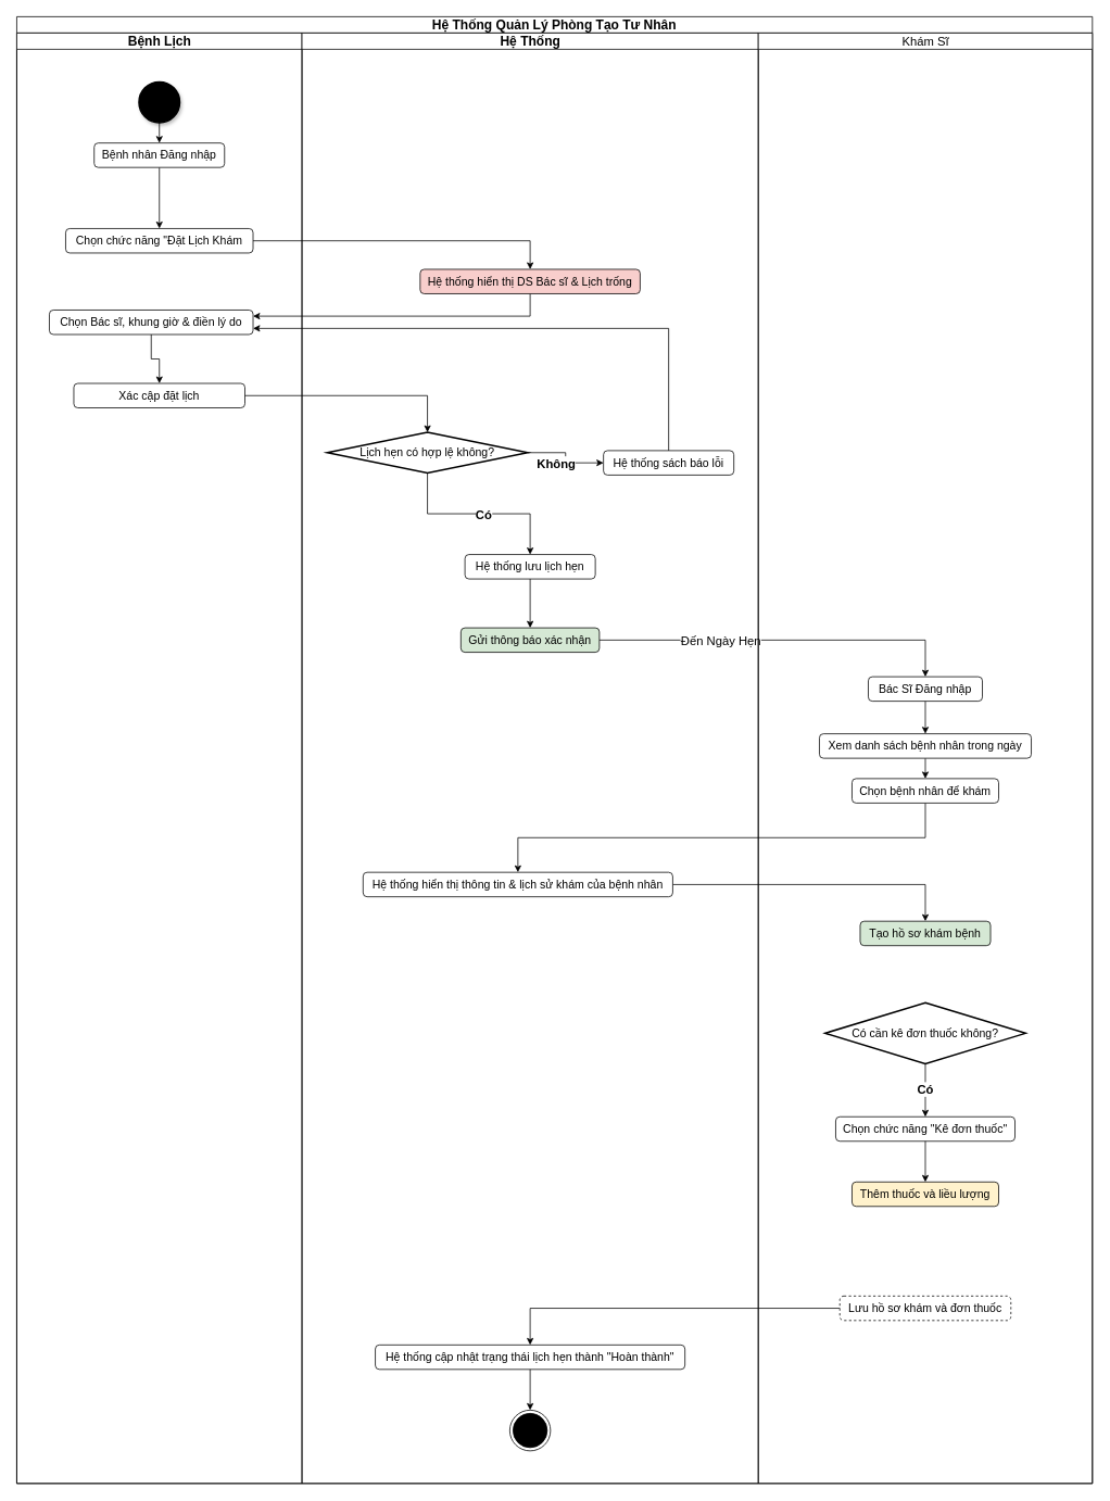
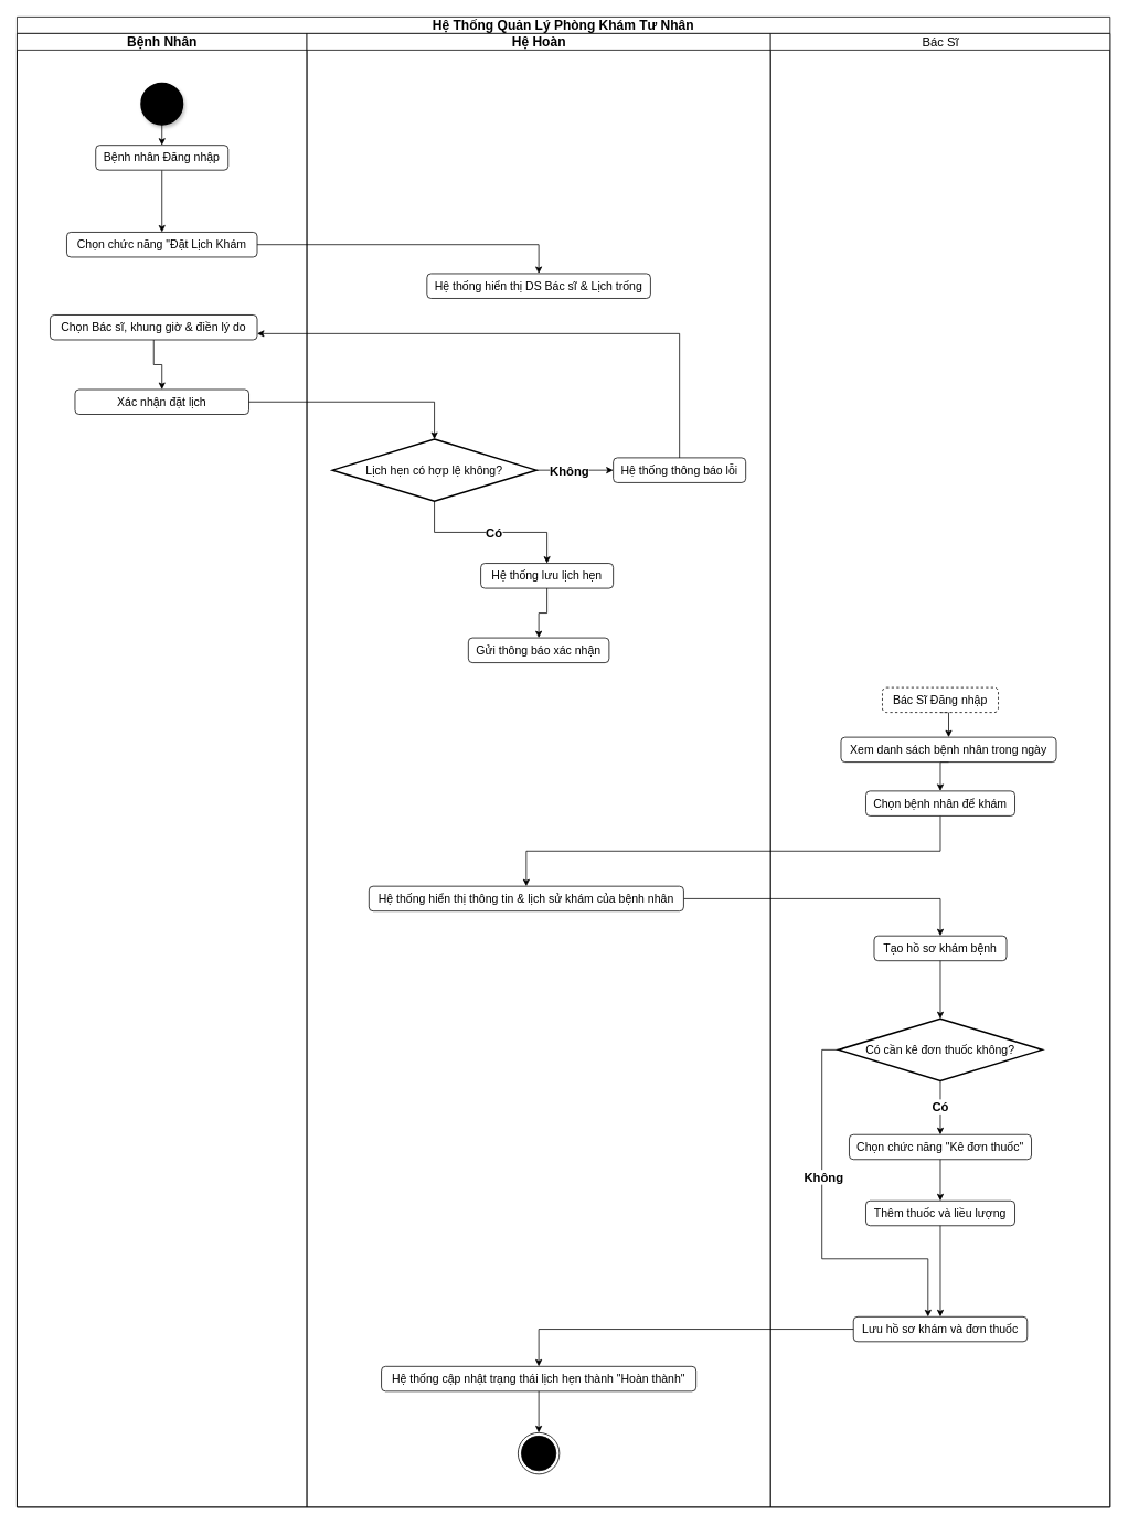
  <mxCell id="0" />
  <mxCell id="1" parent="0" />
- <mxCell id="2" value="Hệ Thống Quản Lý Phòng Tạo Tư Nhân" style="swimlane;html=1;childLayout=stackLayout;resizeParent=1;resizeParentMax=0;startSize=20;whiteSpace=wrap;fontSize=16;" vertex="1" parent="1"><mxGeometry x="20" y="20" width="1320" height="1800" as="geometry" /></mxCell>
+ <mxCell id="2" value="Hệ Thống Quản Lý Phòng Khám Tư Nhân" style="swimlane;html=1;childLayout=stackLayout;resizeParent=1;resizeParentMax=0;startSize=20;whiteSpace=wrap;fontSize=16;" vertex="1" parent="1"><mxGeometry x="20" y="20" width="1320" height="1800" as="geometry" /></mxCell>
  <mxCell id="3" style="edgeStyle=orthogonalEdgeStyle;rounded=0;orthogonalLoop=1;jettySize=auto;html=1;exitX=1;exitY=0.5;exitDx=0;exitDy=0;entryX=0.5;entryY=0;entryDx=0;entryDy=0;fontSize=14;" edge="1" parent="2" source="10" target="23"><mxGeometry relative="1" as="geometry" /></mxCell>
- <mxCell id="4" style="edgeStyle=orthogonalEdgeStyle;rounded=0;orthogonalLoop=1;jettySize=auto;html=1;exitX=0.5;exitY=1;exitDx=0;exitDy=0;entryX=1;entryY=0.25;entryDx=0;entryDy=0;fontSize=14;" edge="1" parent="2" source="23" target="12"><mxGeometry relative="1" as="geometry" /></mxCell>
- <mxCell id="5" value="Bệnh Lịch" style="swimlane;html=1;startSize=20;fontSize=16;" vertex="1" parent="2"><mxGeometry y="20" width="350" height="1780" as="geometry" /></mxCell>
+ <mxCell id="5" value="Bệnh Nhân" style="swimlane;html=1;startSize=20;fontSize=16;" vertex="1" parent="2"><mxGeometry y="20" width="350" height="1780" as="geometry" /></mxCell>
  <mxCell id="6" value="" style="strokeWidth=2;html=1;shape=mxgraph.flowchart.start_2;whiteSpace=wrap;labelBackgroundColor=#000000;labelBorderColor=default;textShadow=1;fillColor=#000000;shadow=1;" vertex="1" parent="5"><mxGeometry x="150" y="60" width="50" height="50" as="geometry" /></mxCell>
  <mxCell id="7" style="edgeStyle=orthogonalEdgeStyle;rounded=0;orthogonalLoop=1;jettySize=auto;html=1;exitX=0.5;exitY=1;exitDx=0;exitDy=0;entryX=0.5;entryY=0;entryDx=0;entryDy=0;fontSize=14;" edge="1" parent="5" source="8" target="10"><mxGeometry relative="1" as="geometry" /></mxCell>
  <mxCell id="8" value="Bệnh nhân Đăng nhập" style="html=1;align=center;verticalAlign=top;rounded=1;absoluteArcSize=1;arcSize=10;dashed=0;whiteSpace=wrap;labelBackgroundColor=none;fontSize=14;" vertex="1" parent="5"><mxGeometry x="95" y="135" width="160" height="30" as="geometry" /></mxCell>
  <mxCell id="9" style="edgeStyle=orthogonalEdgeStyle;rounded=0;orthogonalLoop=1;jettySize=auto;html=1;exitX=0.5;exitY=1;exitDx=0;exitDy=0;exitPerimeter=0;entryX=0.5;entryY=0;entryDx=0;entryDy=0;fontSize=14;" edge="1" parent="5" source="6" target="8"><mxGeometry relative="1" as="geometry" /></mxCell>
  <mxCell id="10" value="Chọn chức năng &quot;Đặt Lịch Khám" style="html=1;align=center;verticalAlign=top;rounded=1;absoluteArcSize=1;arcSize=10;dashed=0;whiteSpace=wrap;labelBackgroundColor=none;fontSize=14;" vertex="1" parent="5"><mxGeometry x="60" y="240" width="230" height="30" as="geometry" /></mxCell>
  <mxCell id="11" style="edgeStyle=orthogonalEdgeStyle;rounded=0;orthogonalLoop=1;jettySize=auto;html=1;exitX=0.5;exitY=1;exitDx=0;exitDy=0;entryX=0.5;entryY=0;entryDx=0;entryDy=0;" edge="1" parent="5" source="12" target="13"><mxGeometry relative="1" as="geometry" /></mxCell>
  <mxCell id="12" value="Chọn Bác sĩ, khung giờ &amp;amp; điền lý do" style="html=1;align=center;verticalAlign=top;rounded=1;absoluteArcSize=1;arcSize=10;dashed=0;whiteSpace=wrap;labelBackgroundColor=none;fontSize=14;" vertex="1" parent="5"><mxGeometry x="40" y="340" width="250" height="30" as="geometry" /></mxCell>
- <mxCell id="13" value="Xác cập đặt lịch" style="html=1;align=center;verticalAlign=top;rounded=1;absoluteArcSize=1;arcSize=10;dashed=0;whiteSpace=wrap;labelBackgroundColor=none;fontSize=14;" vertex="1" parent="5"><mxGeometry x="70" y="430" width="210" height="30" as="geometry" /></mxCell>
+ <mxCell id="13" value="Xác nhận đặt lịch" style="html=1;align=center;verticalAlign=top;rounded=1;absoluteArcSize=1;arcSize=10;dashed=0;whiteSpace=wrap;labelBackgroundColor=none;fontSize=14;" vertex="1" parent="5"><mxGeometry x="70" y="430" width="210" height="30" as="geometry" /></mxCell>
  <mxCell id="14" style="edgeStyle=orthogonalEdgeStyle;rounded=0;orthogonalLoop=1;jettySize=auto;html=1;exitX=1;exitY=0.5;exitDx=0;exitDy=0;entryX=0.5;entryY=0;entryDx=0;entryDy=0;entryPerimeter=0;" edge="1" parent="2" source="13" target="24"><mxGeometry relative="1" as="geometry" /></mxCell>
  <mxCell id="15" style="edgeStyle=orthogonalEdgeStyle;rounded=0;orthogonalLoop=1;jettySize=auto;html=1;exitX=0.5;exitY=0;exitDx=0;exitDy=0;entryX=1;entryY=0.75;entryDx=0;entryDy=0;" edge="1" parent="2" source="28" target="12"><mxGeometry relative="1" as="geometry" /></mxCell>
- <mxCell id="16" style="edgeStyle=orthogonalEdgeStyle;rounded=0;orthogonalLoop=1;jettySize=auto;html=1;exitX=1;exitY=0.5;exitDx=0;exitDy=0;fontSize=20;entryX=0.5;entryY=0;entryDx=0;entryDy=0;" edge="1" parent="2" source="31" target="37"><mxGeometry relative="1" as="geometry"><mxPoint x="980" y="764.75" as="targetPoint" /></mxGeometry></mxCell>
- <mxCell id="17" value="Đến Ngày Hẹn" style="edgeLabel;html=1;align=center;verticalAlign=middle;resizable=0;points=[];fontSize=15;" vertex="1" connectable="0" parent="16"><mxGeometry x="0.234" y="-3" relative="1" as="geometry"><mxPoint x="-127" y="-3" as="offset" /></mxGeometry></mxCell>
  <mxCell id="18" style="edgeStyle=orthogonalEdgeStyle;rounded=0;orthogonalLoop=1;jettySize=auto;html=1;exitX=0.5;exitY=1;exitDx=0;exitDy=0;entryX=0.5;entryY=0;entryDx=0;entryDy=0;" edge="1" parent="2" source="40" target="21"><mxGeometry relative="1" as="geometry" /></mxCell>
  <mxCell id="19" style="edgeStyle=orthogonalEdgeStyle;rounded=0;orthogonalLoop=1;jettySize=auto;html=1;exitX=1;exitY=0.5;exitDx=0;exitDy=0;entryX=0.5;entryY=0;entryDx=0;entryDy=0;" edge="1" parent="2" source="21" target="41"><mxGeometry relative="1" as="geometry" /></mxCell>
- <mxCell id="20" value="Hệ Thống" style="swimlane;html=1;startSize=20;fontSize=16;" vertex="1" parent="2"><mxGeometry x="350" y="20" width="560" height="1780" as="geometry" /></mxCell>
+ <mxCell id="20" value="Hệ Hoàn" style="swimlane;html=1;startSize=20;fontSize=16;" vertex="1" parent="2"><mxGeometry x="350" y="20" width="560" height="1780" as="geometry" /></mxCell>
  <mxCell id="21" value="Hệ thống hiển thị thông tin &amp;amp; lịch sử khám của bệnh nhân" style="html=1;align=center;verticalAlign=top;rounded=1;absoluteArcSize=1;arcSize=10;dashed=0;whiteSpace=wrap;labelBackgroundColor=none;fontSize=14;" vertex="1" parent="20"><mxGeometry x="75" y="1030" width="380" height="30" as="geometry" /></mxCell>
  <mxCell id="22" value="Hệ thống cập nhật trạng thái lịch hẹn thành &quot;Hoàn thành&quot;" style="html=1;align=center;verticalAlign=top;rounded=1;absoluteArcSize=1;arcSize=10;dashed=0;whiteSpace=wrap;labelBackgroundColor=none;fontSize=14;" vertex="1" parent="20"><mxGeometry x="90" y="1610" width="380" height="30" as="geometry" /></mxCell>
- <mxCell id="23" value="Hệ thống hiển thị DS Bác sĩ &amp;amp; Lịch trống" style="html=1;align=center;verticalAlign=top;rounded=1;absoluteArcSize=1;arcSize=10;dashed=0;whiteSpace=wrap;labelBackgroundColor=none;fontSize=14;fillColor=#f8cecc;" vertex="1" parent="20"><mxGeometry x="145" y="290" width="270" height="30" as="geometry" /></mxCell>
- <mxCell id="24" value="Lịch hẹn có hợp lệ không?" style="strokeWidth=2;html=1;shape=mxgraph.flowchart.decision;whiteSpace=wrap;labelBackgroundColor=none;fontSize=14;" vertex="1" parent="20"><mxGeometry x="31" y="490" width="246" height="50" as="geometry" /></mxCell>
- <mxCell id="25" value="Hệ thống lưu lịch hẹn" style="html=1;align=center;verticalAlign=top;rounded=1;absoluteArcSize=1;arcSize=10;dashed=0;whiteSpace=wrap;labelBackgroundColor=none;fontSize=14;" vertex="1" parent="20"><mxGeometry x="200" y="640" width="160" height="30" as="geometry" /></mxCell>
+ <mxCell id="23" value="Hệ thống hiển thị DS Bác sĩ &amp;amp; Lịch trống" style="html=1;align=center;verticalAlign=top;rounded=1;absoluteArcSize=1;arcSize=10;dashed=0;whiteSpace=wrap;labelBackgroundColor=none;fontSize=14;" vertex="1" parent="20"><mxGeometry x="145" y="290" width="270" height="30" as="geometry" /></mxCell>
+ <mxCell id="24" value="Lịch hẹn có hợp lệ không?" style="strokeWidth=2;html=1;shape=mxgraph.flowchart.decision;whiteSpace=wrap;labelBackgroundColor=none;fontSize=14;" vertex="1" parent="20"><mxGeometry x="31" y="490" width="246" height="75" as="geometry" /></mxCell>
+ <mxCell id="25" value="Hệ thống lưu lịch hẹn" style="html=1;align=center;verticalAlign=top;rounded=1;absoluteArcSize=1;arcSize=10;dashed=0;whiteSpace=wrap;labelBackgroundColor=none;fontSize=14;" vertex="1" parent="20"><mxGeometry x="210" y="640" width="160" height="30" as="geometry" /></mxCell>
  <mxCell id="26" style="edgeStyle=orthogonalEdgeStyle;rounded=0;orthogonalLoop=1;jettySize=auto;html=1;exitX=0.5;exitY=1;exitDx=0;exitDy=0;exitPerimeter=0;fontSize=14;entryX=0.5;entryY=0;entryDx=0;entryDy=0;" edge="1" parent="20" source="24" target="25"><mxGeometry relative="1" as="geometry"><mxPoint x="-175.5" y="660" as="targetPoint" /></mxGeometry></mxCell>
  <mxCell id="27" value="Có" style="edgeLabel;html=1;align=center;verticalAlign=middle;resizable=0;points=[];fontSize=15;fontStyle=1" vertex="1" connectable="0" parent="26"><mxGeometry x="0.221" relative="1" as="geometry"><mxPoint x="-20" as="offset" /></mxGeometry></mxCell>
- <mxCell id="28" value="Hệ thống sách báo lỗi" style="html=1;align=center;verticalAlign=top;rounded=1;absoluteArcSize=1;arcSize=10;dashed=0;whiteSpace=wrap;labelBackgroundColor=none;fontSize=14;" vertex="1" parent="20"><mxGeometry x="370" y="512.5" width="160" height="30" as="geometry" /></mxCell>
+ <mxCell id="28" value="Hệ thống thông báo lỗi" style="html=1;align=center;verticalAlign=top;rounded=1;absoluteArcSize=1;arcSize=10;dashed=0;whiteSpace=wrap;labelBackgroundColor=none;fontSize=14;" vertex="1" parent="20"><mxGeometry x="370" y="512.5" width="160" height="30" as="geometry" /></mxCell>
  <mxCell id="29" style="edgeStyle=orthogonalEdgeStyle;rounded=0;orthogonalLoop=1;jettySize=auto;html=1;exitX=1;exitY=0.5;exitDx=0;exitDy=0;exitPerimeter=0;entryX=0;entryY=0.5;entryDx=0;entryDy=0;" edge="1" parent="20" source="24" target="28"><mxGeometry relative="1" as="geometry"><mxPoint x="70" y="532.25" as="targetPoint" /></mxGeometry></mxCell>
  <mxCell id="30" value="Không" style="edgeLabel;html=1;align=center;verticalAlign=middle;resizable=0;points=[];fontSize=15;fontStyle=1" vertex="1" connectable="0" parent="29"><mxGeometry x="0.149" y="1" relative="1" as="geometry"><mxPoint x="-14" y="1" as="offset" /></mxGeometry></mxCell>
- <mxCell id="31" value="Gửi thông báo xác nhận" style="html=1;align=center;verticalAlign=top;rounded=1;absoluteArcSize=1;arcSize=10;dashed=0;whiteSpace=wrap;labelBackgroundColor=none;fontSize=14;fillColor=#d5e8d4;" vertex="1" parent="20"><mxGeometry x="195" y="730" width="170" height="30" as="geometry" /></mxCell>
+ <mxCell id="31" value="Gửi thông báo xác nhận" style="html=1;align=center;verticalAlign=top;rounded=1;absoluteArcSize=1;arcSize=10;dashed=0;whiteSpace=wrap;labelBackgroundColor=none;fontSize=14;" vertex="1" parent="20"><mxGeometry x="195" y="730" width="170" height="30" as="geometry" /></mxCell>
  <mxCell id="32" style="edgeStyle=orthogonalEdgeStyle;rounded=0;orthogonalLoop=1;jettySize=auto;html=1;exitX=0.5;exitY=1;exitDx=0;exitDy=0;entryX=0.5;entryY=0;entryDx=0;entryDy=0;" edge="1" parent="20" source="25" target="31"><mxGeometry relative="1" as="geometry" /></mxCell>
  <mxCell id="33" style="edgeStyle=orthogonalEdgeStyle;rounded=0;orthogonalLoop=1;jettySize=auto;html=1;exitX=0.5;exitY=1;exitDx=0;exitDy=0;entryX=0.5;entryY=0;entryDx=0;entryDy=0;" edge="1" parent="20" source="22" target="34"><mxGeometry relative="1" as="geometry"><mxPoint x="280" y="1690" as="targetPoint" /></mxGeometry></mxCell>
  <mxCell id="34" value="" style="ellipse;html=1;shape=endState;fillColor=strokeColor;" vertex="1" parent="20"><mxGeometry x="255" y="1690" width="50" height="50" as="geometry" /></mxCell>
- <mxCell id="35" value="Khám Sĩ" style="swimlane;html=1;startSize=20;fontSize=15;gradientColor=none;swimlaneFillColor=none;fontStyle=0" vertex="1" parent="2"><mxGeometry x="910" y="20" width="410" height="1780" as="geometry" /></mxCell>
+ <mxCell id="35" value="Bác Sĩ" style="swimlane;html=1;startSize=20;fontSize=15;gradientColor=none;swimlaneFillColor=none;fontStyle=0" vertex="1" parent="2"><mxGeometry x="910" y="20" width="410" height="1780" as="geometry" /></mxCell>
  <mxCell id="36" style="edgeStyle=orthogonalEdgeStyle;rounded=0;orthogonalLoop=1;jettySize=auto;html=1;exitX=0.5;exitY=1;exitDx=0;exitDy=0;entryX=0.5;entryY=0;entryDx=0;entryDy=0;" edge="1" parent="35" source="37" target="39"><mxGeometry relative="1" as="geometry" /></mxCell>
- <mxCell id="37" value="Bác Sĩ Đăng nhập" style="html=1;align=center;verticalAlign=top;rounded=1;absoluteArcSize=1;arcSize=10;dashed=0;whiteSpace=wrap;labelBackgroundColor=none;fontSize=14;" vertex="1" parent="35"><mxGeometry x="135" y="790" width="140" height="30" as="geometry" /></mxCell>
+ <mxCell id="37" value="Bác Sĩ Đăng nhập" style="html=1;align=center;verticalAlign=top;rounded=1;absoluteArcSize=1;arcSize=10;dashed=1;whiteSpace=wrap;labelBackgroundColor=none;fontSize=14;" vertex="1" parent="35"><mxGeometry x="135" y="790" width="140" height="30" as="geometry" /></mxCell>
  <mxCell id="38" style="edgeStyle=orthogonalEdgeStyle;rounded=0;orthogonalLoop=1;jettySize=auto;html=1;exitX=0.5;exitY=1;exitDx=0;exitDy=0;entryX=0.5;entryY=0;entryDx=0;entryDy=0;" edge="1" parent="35" source="39" target="40"><mxGeometry relative="1" as="geometry" /></mxCell>
- <mxCell id="39" value="Xem danh sách bệnh nhân trong ngày" style="html=1;align=center;verticalAlign=top;rounded=1;absoluteArcSize=1;arcSize=10;dashed=0;whiteSpace=wrap;labelBackgroundColor=none;fontSize=14;" vertex="1" parent="35"><mxGeometry x="75" y="860" width="260" height="30" as="geometry" /></mxCell>
+ <mxCell id="39" value="Xem danh sách bệnh nhân trong ngày" style="html=1;align=center;verticalAlign=top;rounded=1;absoluteArcSize=1;arcSize=10;dashed=0;whiteSpace=wrap;labelBackgroundColor=none;fontSize=14;" vertex="1" parent="35"><mxGeometry x="85" y="850" width="260" height="30" as="geometry" /></mxCell>
  <mxCell id="40" value="Chọn bệnh nhân để khám" style="html=1;align=center;verticalAlign=top;rounded=1;absoluteArcSize=1;arcSize=10;dashed=0;whiteSpace=wrap;labelBackgroundColor=none;fontSize=14;" vertex="1" parent="35"><mxGeometry x="115" y="915" width="180" height="30" as="geometry" /></mxCell>
- <mxCell id="41" value="Tạo hồ sơ khám bệnh" style="html=1;align=center;verticalAlign=top;rounded=1;absoluteArcSize=1;arcSize=10;dashed=0;whiteSpace=wrap;labelBackgroundColor=none;fontSize=14;fillColor=#d5e8d4;" vertex="1" parent="35"><mxGeometry x="125" y="1090" width="160" height="30" as="geometry" /></mxCell>
+ <mxCell id="41" value="Tạo hồ sơ khám bệnh" style="html=1;align=center;verticalAlign=top;rounded=1;absoluteArcSize=1;arcSize=10;dashed=0;whiteSpace=wrap;labelBackgroundColor=none;fontSize=14;" vertex="1" parent="35"><mxGeometry x="125" y="1090" width="160" height="30" as="geometry" /></mxCell>
  <mxCell id="42" style="edgeStyle=orthogonalEdgeStyle;rounded=0;orthogonalLoop=1;jettySize=auto;html=1;exitX=0.5;exitY=1;exitDx=0;exitDy=0;exitPerimeter=0;fontSize=15;entryX=0.5;entryY=0;entryDx=0;entryDy=0;" edge="1" parent="35" source="46" target="48"><mxGeometry relative="1" as="geometry"><mxPoint x="198.25" y="1330" as="targetPoint" /></mxGeometry></mxCell>
  <mxCell id="43" value="Có" style="edgeLabel;html=1;align=center;verticalAlign=middle;resizable=0;points=[];fontSize=15;fontStyle=1" vertex="1" connectable="0" parent="42"><mxGeometry x="-0.064" y="-1" relative="1" as="geometry"><mxPoint as="offset" /></mxGeometry></mxCell>
+ <mxCell id="44" style="edgeStyle=orthogonalEdgeStyle;rounded=0;orthogonalLoop=1;jettySize=auto;html=1;exitX=0;exitY=0.5;exitDx=0;exitDy=0;exitPerimeter=0;entryX=0.429;entryY=0;entryDx=0;entryDy=0;entryPerimeter=0;" edge="1" parent="35" source="46" target="51"><mxGeometry relative="1" as="geometry"><mxPoint x="170" y="1530" as="targetPoint" /><Array as="points"><mxPoint x="62" y="1227" /><mxPoint x="62" y="1480" /><mxPoint x="190" y="1480" /></Array></mxGeometry></mxCell>
+ <mxCell id="45" value="Không" style="edgeLabel;html=1;align=center;verticalAlign=middle;resizable=0;points=[];fontSize=15;fontStyle=1" vertex="1" connectable="0" parent="44"><mxGeometry x="-0.198" y="1" relative="1" as="geometry"><mxPoint y="-16" as="offset" /></mxGeometry></mxCell>
  <mxCell id="46" value="Có cần kê đơn thuốc không?" style="strokeWidth=2;html=1;shape=mxgraph.flowchart.decision;whiteSpace=wrap;labelBackgroundColor=none;fontSize=14;" vertex="1" parent="35"><mxGeometry x="82" y="1190" width="246" height="75" as="geometry" /></mxCell>
+ <mxCell id="47" style="edgeStyle=orthogonalEdgeStyle;rounded=0;orthogonalLoop=1;jettySize=auto;html=1;exitX=0.5;exitY=1;exitDx=0;exitDy=0;entryX=0.5;entryY=0;entryDx=0;entryDy=0;entryPerimeter=0;" edge="1" parent="35" source="41" target="46"><mxGeometry relative="1" as="geometry" /></mxCell>
  <mxCell id="48" value="Chọn chức năng &quot;Kê đơn thuốc&quot;" style="html=1;align=center;verticalAlign=top;rounded=1;absoluteArcSize=1;arcSize=10;dashed=0;whiteSpace=wrap;labelBackgroundColor=none;fontSize=14;" vertex="1" parent="35"><mxGeometry x="95" y="1330" width="220" height="30" as="geometry" /></mxCell>
- <mxCell id="49" value="Thêm thuốc và liều lượng" style="html=1;align=center;verticalAlign=top;rounded=1;absoluteArcSize=1;arcSize=10;dashed=0;whiteSpace=wrap;labelBackgroundColor=none;fontSize=14;fillColor=#fff2cc;" vertex="1" parent="35"><mxGeometry x="115" y="1410" width="180" height="30" as="geometry" /></mxCell>
+ <mxCell id="49" value="Thêm thuốc và liều lượng" style="html=1;align=center;verticalAlign=top;rounded=1;absoluteArcSize=1;arcSize=10;dashed=0;whiteSpace=wrap;labelBackgroundColor=none;fontSize=14;" vertex="1" parent="35"><mxGeometry x="115" y="1410" width="180" height="30" as="geometry" /></mxCell>
  <mxCell id="50" style="edgeStyle=orthogonalEdgeStyle;rounded=0;orthogonalLoop=1;jettySize=auto;html=1;exitX=0.5;exitY=1;exitDx=0;exitDy=0;entryX=0.5;entryY=0;entryDx=0;entryDy=0;" edge="1" parent="35" source="48" target="49"><mxGeometry relative="1" as="geometry" /></mxCell>
- <mxCell id="51" value="Lưu hồ sơ khám và đơn thuốc" style="html=1;align=center;verticalAlign=top;rounded=1;absoluteArcSize=1;arcSize=10;dashed=1;whiteSpace=wrap;labelBackgroundColor=none;fontSize=14;" vertex="1" parent="35"><mxGeometry x="100" y="1550" width="210" height="30" as="geometry" /></mxCell>
+ <mxCell id="51" value="Lưu hồ sơ khám và đơn thuốc" style="html=1;align=center;verticalAlign=top;rounded=1;absoluteArcSize=1;arcSize=10;dashed=0;whiteSpace=wrap;labelBackgroundColor=none;fontSize=14;" vertex="1" parent="35"><mxGeometry x="100" y="1550" width="210" height="30" as="geometry" /></mxCell>
+ <mxCell id="52" style="edgeStyle=orthogonalEdgeStyle;rounded=0;orthogonalLoop=1;jettySize=auto;html=1;exitX=0.5;exitY=1;exitDx=0;exitDy=0;entryX=0.5;entryY=0;entryDx=0;entryDy=0;" edge="1" parent="35" source="49" target="51"><mxGeometry relative="1" as="geometry" /></mxCell>
  <mxCell id="53" style="edgeStyle=orthogonalEdgeStyle;rounded=0;orthogonalLoop=1;jettySize=auto;html=1;exitX=0;exitY=0.5;exitDx=0;exitDy=0;entryX=0.5;entryY=0;entryDx=0;entryDy=0;" edge="1" parent="2" source="51" target="22"><mxGeometry relative="1" as="geometry" /></mxCell>
